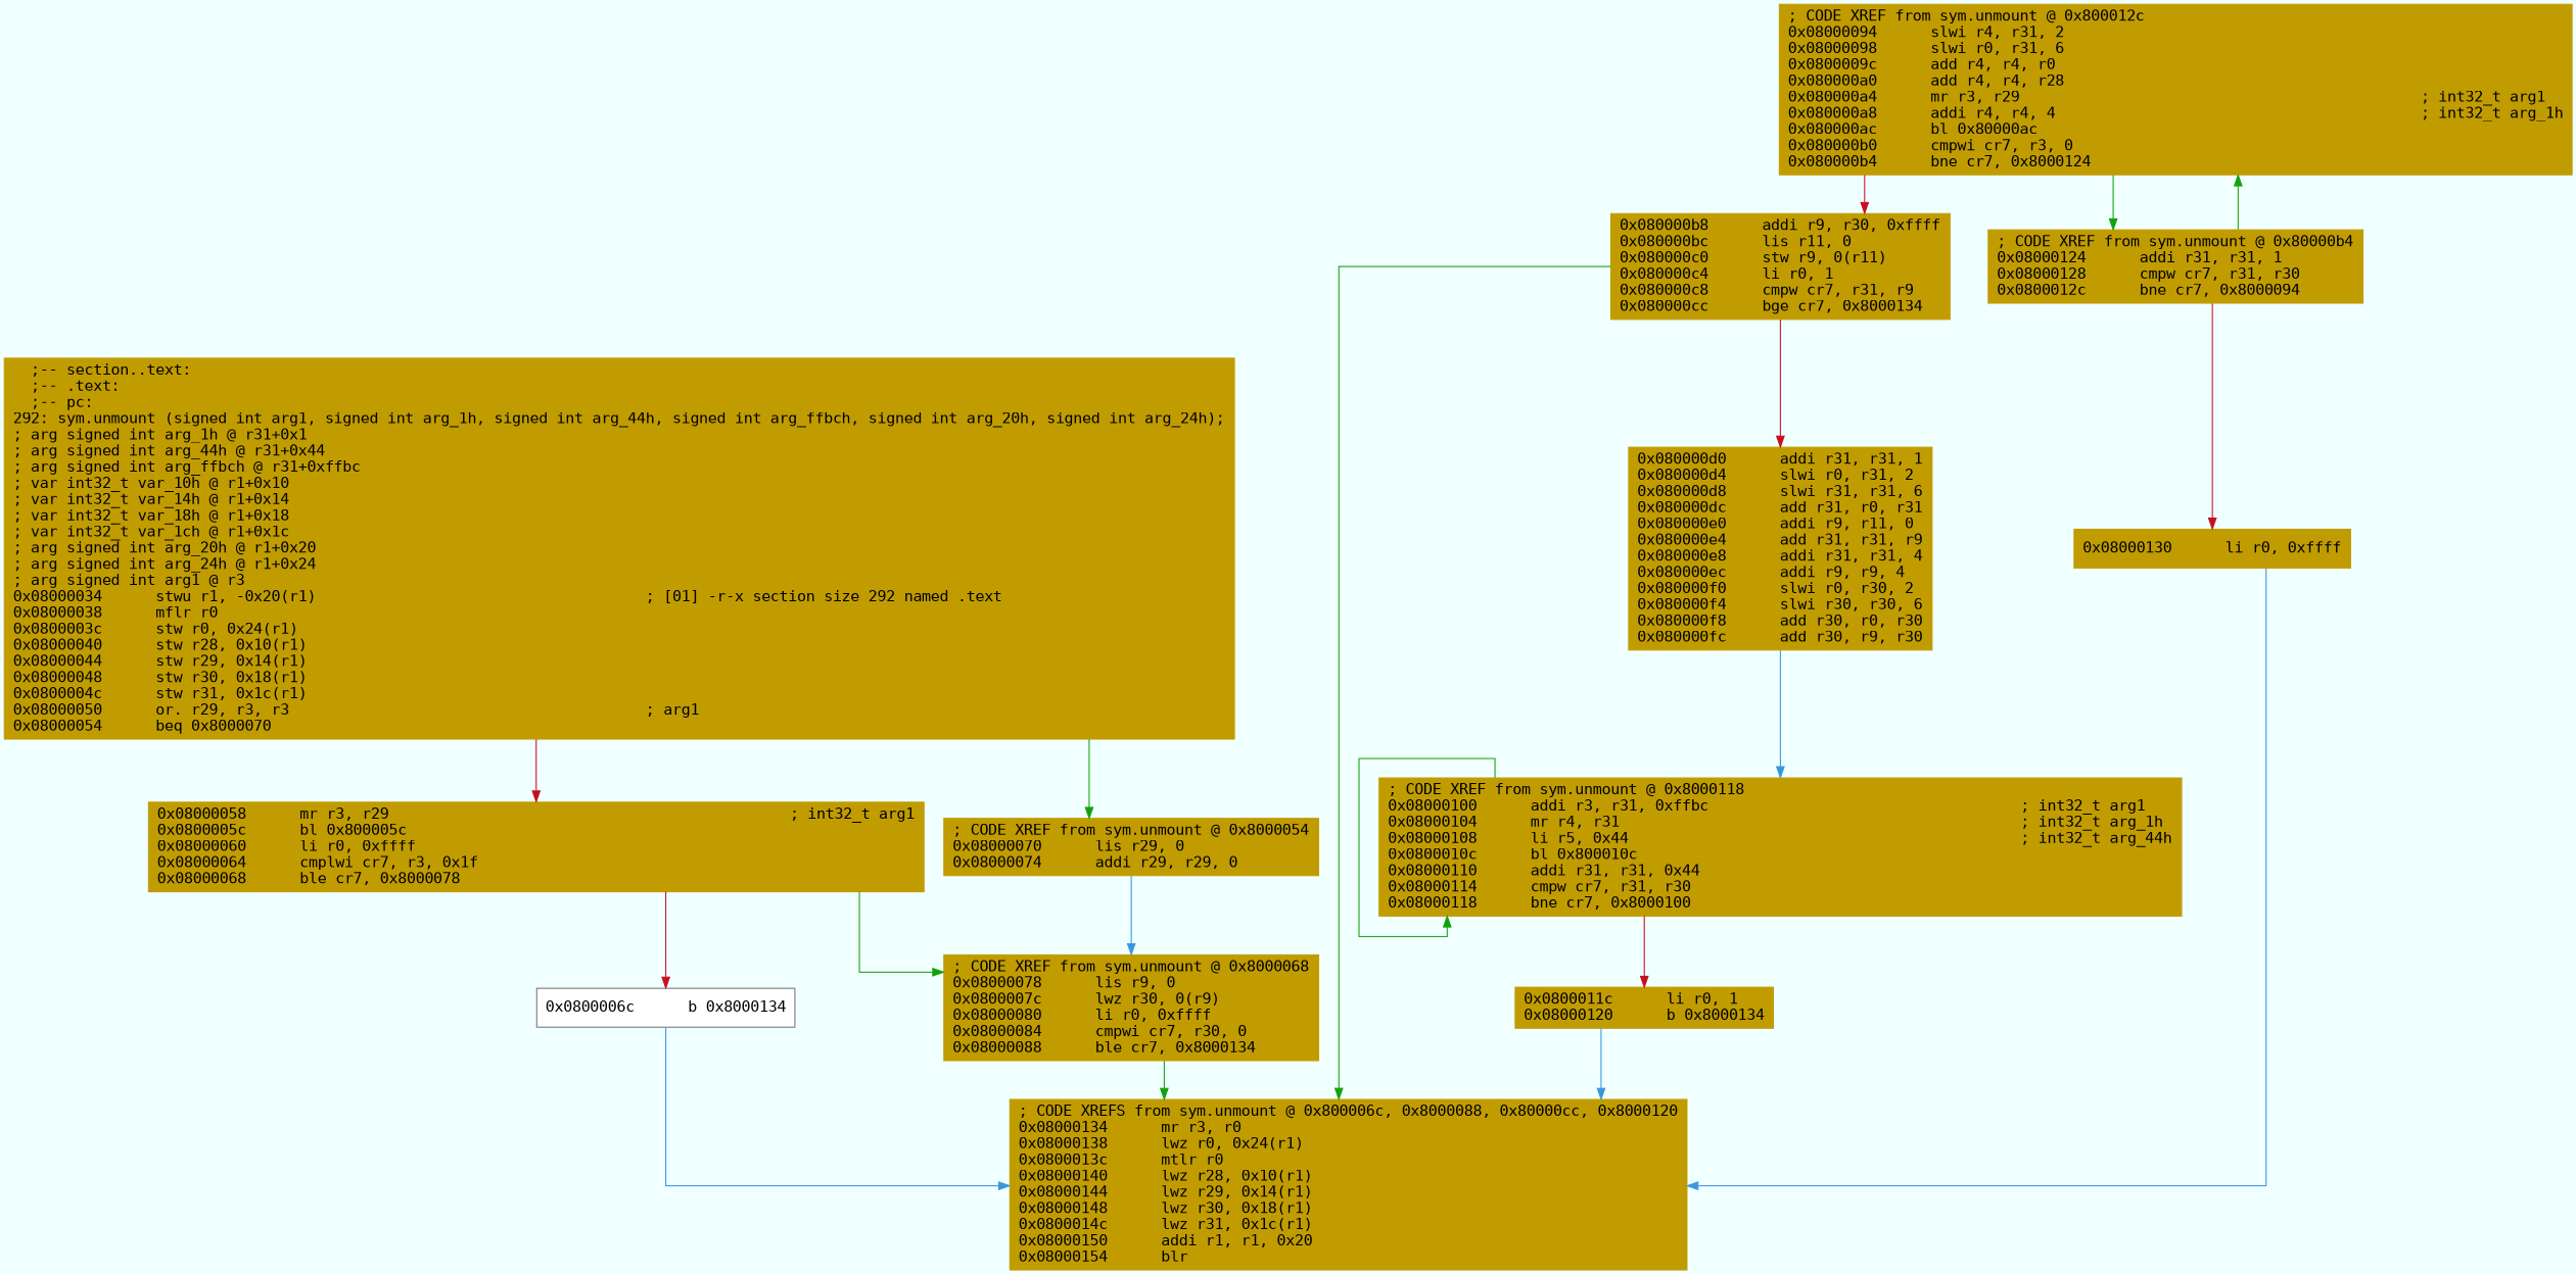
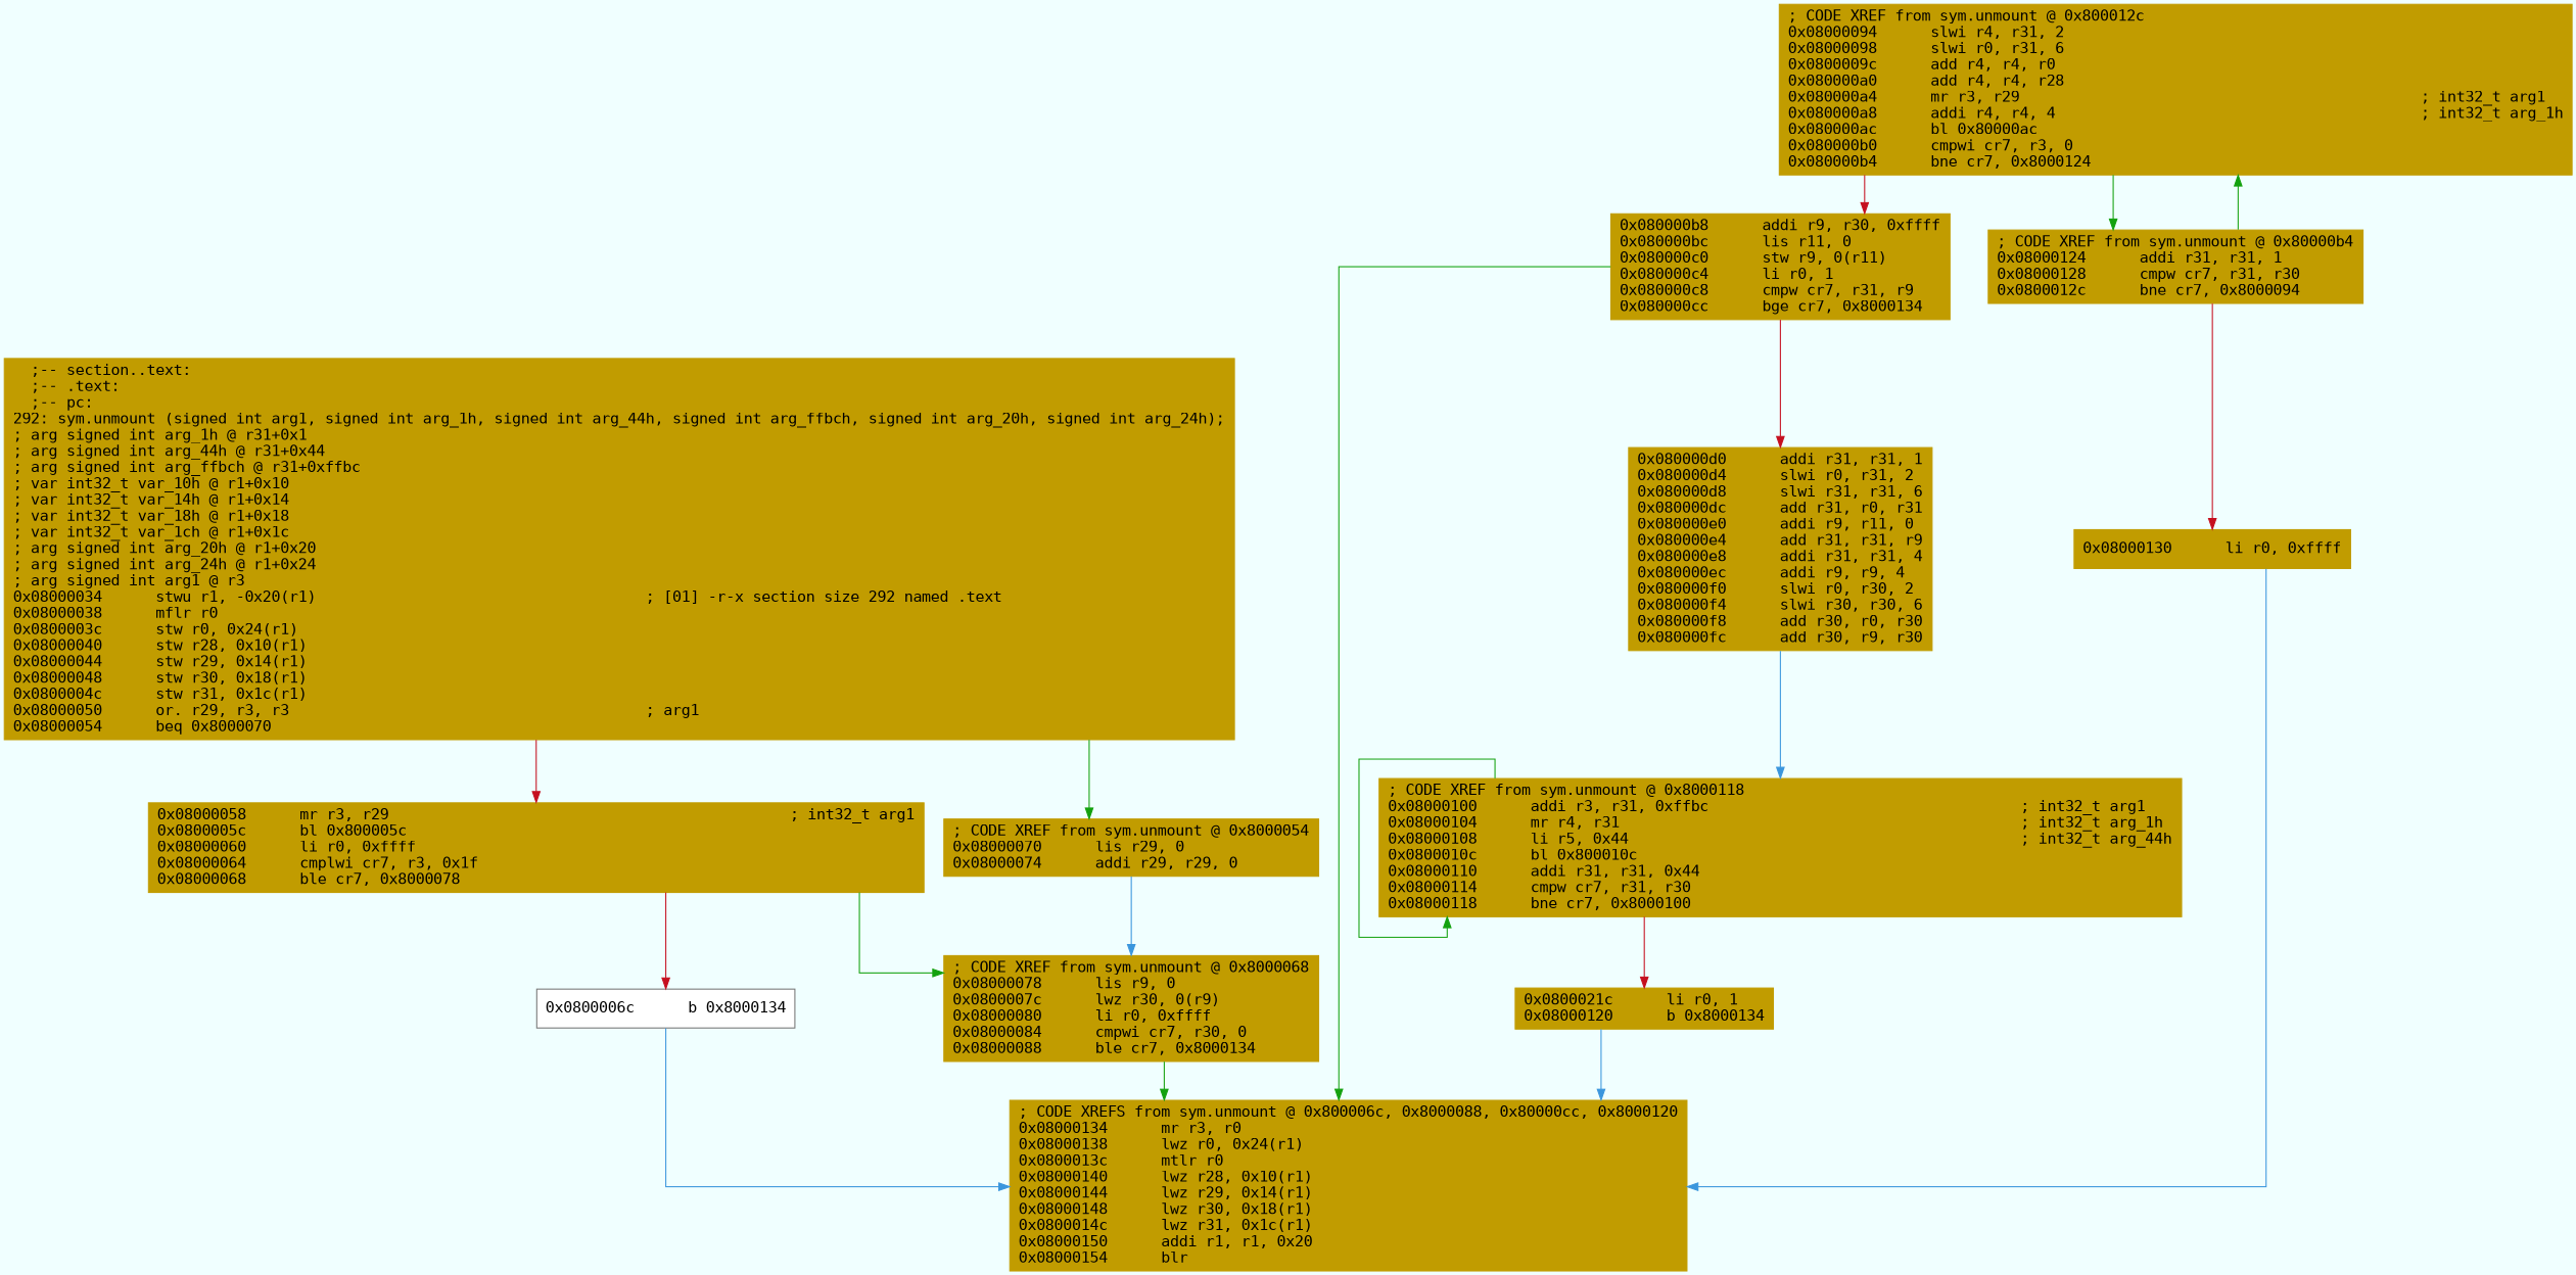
  digraph {
    bgcolor=azure
    fontname="DejaVu Sans Mono"
    fontsize=8
    splines=ortho
    node [color="#c19c00" fillcolor="#c19c00" fontname="DejaVu Sans Mono" shape=box style=filled]
    edge [arrowhead=normal color="#13a10e" fontname="DejaVu Sans Mono"]
    n1 [label="  ;-- section..text:\l  ;-- .text:\l  ;-- pc:\l292: sym.unmount (signed int arg1, signed int arg_1h, signed int arg_44h, signed int arg_ffbch, signed int arg_20h, signed int arg_24h);\l; arg signed int arg_1h @ r31+0x1\l; arg signed int arg_44h @ r31+0x44\l; arg signed int arg_ffbch @ r31+0xffbc\l; var int32_t var_10h @ r1+0x10\l; var int32_t var_14h @ r1+0x14\l; var int32_t var_18h @ r1+0x18\l; var int32_t var_1ch @ r1+0x1c\l; arg signed int arg_20h @ r1+0x20\l; arg signed int arg_24h @ r1+0x24\l; arg signed int arg1 @ r3\l0x08000034      stwu r1, -0x20(r1)                                     ; [01] -r-x section size 292 named .text\l0x08000038      mflr r0\l0x0800003c      stw r0, 0x24(r1)\l0x08000040      stw r28, 0x10(r1)\l0x08000044      stw r29, 0x14(r1)\l0x08000048      stw r30, 0x18(r1)\l0x0800004c      stw r31, 0x1c(r1)\l0x08000050      or. r29, r3, r3                                        ; arg1\l0x08000054      beq 0x8000070\l"]
    n2 [label="0x08000058      mr r3, r29                                             ; int32_t arg1\l0x0800005c      bl 0x800005c\l0x08000060      li r0, 0xffff\l0x08000064      cmplwi cr7, r3, 0x1f\l0x08000068      ble cr7, 0x8000078\l"]
    n3 [label="; CODE XREF from sym.unmount @ 0x8000054\l0x08000070      lis r29, 0\l0x08000074      addi r29, r29, 0\l"]
    n4 [color="#767676" fillcolor=white label="0x0800006c      b 0x8000134\l"]
    n5 [label="; CODE XREF from sym.unmount @ 0x8000068\l0x08000078      lis r9, 0\l0x0800007c      lwz r30, 0(r9)\l0x08000080      li r0, 0xffff\l0x08000084      cmpwi cr7, r30, 0\l0x08000088      ble cr7, 0x8000134\l"]
    n6 [label="; CODE XREFS from sym.unmount @ 0x800006c, 0x8000088, 0x80000cc, 0x8000120\l0x08000134      mr r3, r0\l0x08000138      lwz r0, 0x24(r1)\l0x0800013c      mtlr r0\l0x08000140      lwz r28, 0x10(r1)\l0x08000144      lwz r29, 0x14(r1)\l0x08000148      lwz r30, 0x18(r1)\l0x0800014c      lwz r31, 0x1c(r1)\l0x08000150      addi r1, r1, 0x20\l0x08000154      blr\l"]
    n7 [label="; CODE XREF from sym.unmount @ 0x800012c\l0x08000094      slwi r4, r31, 2\l0x08000098      slwi r0, r31, 6\l0x0800009c      add r4, r4, r0\l0x080000a0      add r4, r4, r28\l0x080000a4      mr r3, r29                                             ; int32_t arg1\l0x080000a8      addi r4, r4, 4                                         ; int32_t arg_1h\l0x080000ac      bl 0x80000ac\l0x080000b0      cmpwi cr7, r3, 0\l0x080000b4      bne cr7, 0x8000124\l"]
    n8 [label="0x080000b8      addi r9, r30, 0xffff\l0x080000bc      lis r11, 0\l0x080000c0      stw r9, 0(r11)\l0x080000c4      li r0, 1\l0x080000c8      cmpw cr7, r31, r9\l0x080000cc      bge cr7, 0x8000134\l"]
    n9 [label="; CODE XREF from sym.unmount @ 0x80000b4\l0x08000124      addi r31, r31, 1\l0x08000128      cmpw cr7, r31, r30\l0x0800012c      bne cr7, 0x8000094\l"]
    n10 [label="0x080000d0      addi r31, r31, 1\l0x080000d4      slwi r0, r31, 2\l0x080000d8      slwi r31, r31, 6\l0x080000dc      add r31, r0, r31\l0x080000e0      addi r9, r11, 0\l0x080000e4      add r31, r31, r9\l0x080000e8      addi r31, r31, 4\l0x080000ec      addi r9, r9, 4\l0x080000f0      slwi r0, r30, 2\l0x080000f4      slwi r30, r30, 6\l0x080000f8      add r30, r0, r30\l0x080000fc      add r30, r9, r30\l"]
    n11 [label="0x08000130      li r0, 0xffff\l"]
    n12 [label="; CODE XREF from sym.unmount @ 0x8000118\l0x08000100      addi r3, r31, 0xffbc                                   ; int32_t arg1\l0x08000104      mr r4, r31                                             ; int32_t arg_1h\l0x08000108      li r5, 0x44                                            ; int32_t arg_44h\l0x0800010c      bl 0x800010c\l0x08000110      addi r31, r31, 0x44\l0x08000114      cmpw cr7, r31, r30\l0x08000118      bne cr7, 0x8000100\l"]
-   n13 [label="0x0800011c      li r0, 1\l0x08000120      b 0x8000134\l"]
+   n13 [label="0x0800021c      li r0, 1\l0x08000120      b 0x8000134\l"]
    n1 -> n2 [color="#c50f1f"]
    n1 -> n3
    n2 -> n4 [color="#c50f1f"]
    n2 -> n5
    n3 -> n5 [color="#3a96dd"]
    n4 -> n6 [color="#3a96dd"]
    n5 -> n6
    n7 -> n8 [color="#c50f1f"]
    n7 -> n9
    n8 -> n6
    n8 -> n10 [color="#c50f1f"]
    n9 -> n7
    n9 -> n11 [color="#c50f1f"]
    n10 -> n12 [color="#3a96dd"]
    n11 -> n6 [color="#3a96dd"]
    n12 -> n12
    n12 -> n13 [color="#c50f1f"]
    n13 -> n6 [color="#3a96dd"]
  }
